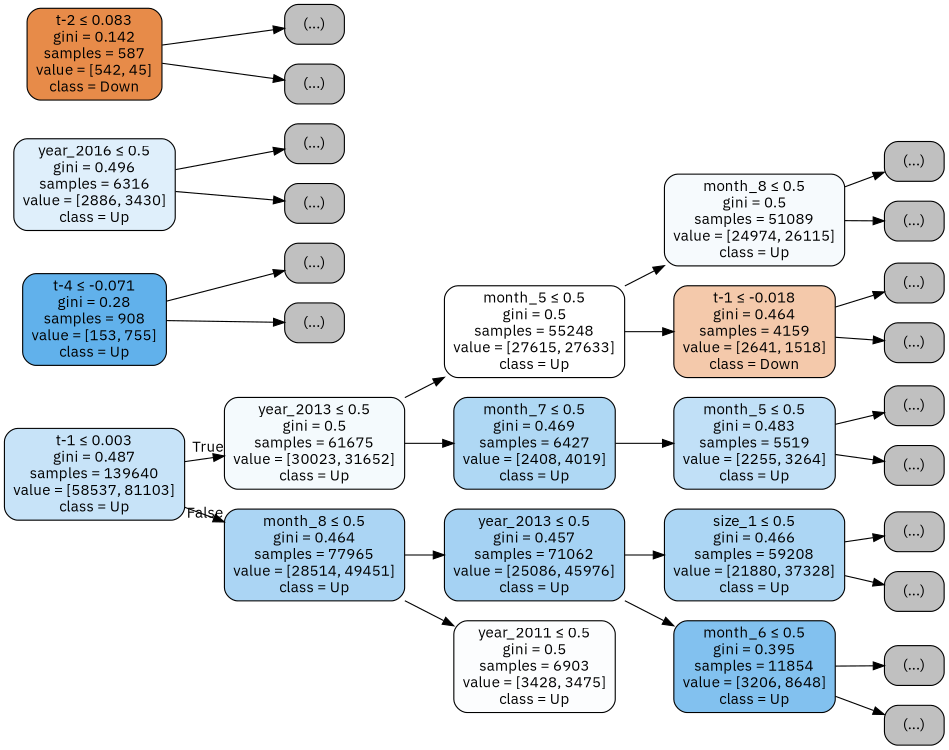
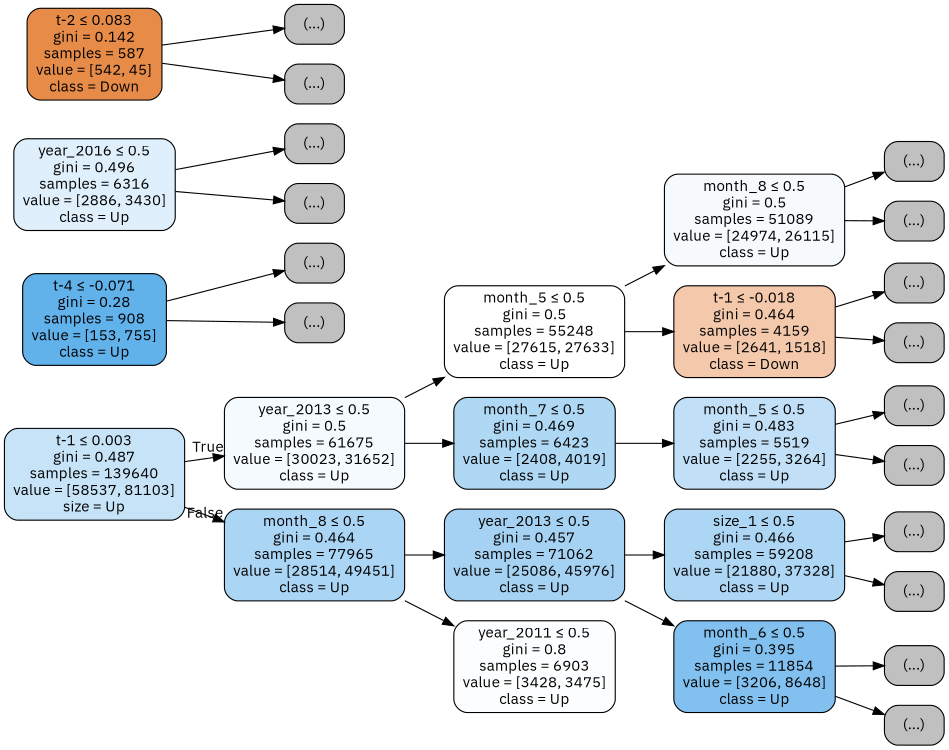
  digraph {
    fontname="IBM Plex Sans"
    rankdir=LR
    node [color=black fillcolor="#C0C0C0" fontname="IBM Plex Sans" shape=box style="filled, rounded"]
    edge [fontname="IBM Plex Sans"]
-   n1 [fillcolor="#399de547" label=<t-1 &le; 0.003<br/>gini = 0.487<br/>samples = 139640<br/>value = [58537, 81103]<br/>class = Up>]
+   n1 [fillcolor="#399de547" label=<t-1 &le; 0.003<br/>gini = 0.487<br/>samples = 139640<br/>value = [58537, 81103]<br/>size = Up>]
    n2 [fillcolor="#399de50d" label=<year_2013 &le; 0.5<br/>gini = 0.5<br/>samples = 61675<br/>value = [30023, 31652]<br/>class = Up>]
    n3 [fillcolor="#399de56c" label=<month_8 &le; 0.5<br/>gini = 0.464<br/>samples = 77965<br/>value = [28514, 49451]<br/>class = Up>]
    n4 [fillcolor="#399de500" label=<month_5 &le; 0.5<br/>gini = 0.5<br/>samples = 55248<br/>value = [27615, 27633]<br/>class = Up>]
-   n5 [fillcolor="#399de566" label=<month_7 &le; 0.5<br/>gini = 0.469<br/>samples = 6427<br/>value = [2408, 4019]<br/>class = Up>]
+   n5 [fillcolor="#399de566" label=<month_7 &le; 0.5<br/>gini = 0.469<br/>samples = 6423<br/>value = [2408, 4019]<br/>class = Up>]
    n6 [fillcolor="#399de574" label=<year_2013 &le; 0.5<br/>gini = 0.457<br/>samples = 71062<br/>value = [25086, 45976]<br/>class = Up>]
-   n7 [fillcolor="#399de503" label=<year_2011 &le; 0.5<br/>gini = 0.5<br/>samples = 6903<br/>value = [3428, 3475]<br/>class = Up>]
+   n7 [fillcolor="#399de503" label=<year_2011 &le; 0.5<br/>gini = 0.8<br/>samples = 6903<br/>value = [3428, 3475]<br/>class = Up>]
    n8 [fillcolor="#399de50b" label=<month_8 &le; 0.5<br/>gini = 0.5<br/>samples = 51089<br/>value = [24974, 26115]<br/>class = Up>]
    n9 [fillcolor="#e581396c" label=<t-1 &le; -0.018<br/>gini = 0.464<br/>samples = 4159<br/>value = [2641, 1518]<br/>class = Down>]
    n10 [fillcolor="#399de54f" label=<month_5 &le; 0.5<br/>gini = 0.483<br/>samples = 5519<br/>value = [2255, 3264]<br/>class = Up>]
    n11 [label="(...)"]
    n12 [label="(...)"]
    n13 [label="(...)"]
    n14 [label="(...)"]
    n15 [label="(...)"]
    n16 [label="(...)"]
    n17 [fillcolor="#399de5cb" label=<t-4 &le; -0.071<br/>gini = 0.28<br/>samples = 908<br/>value = [153, 755]<br/>class = Up>]
    n18 [label="(...)"]
    n19 [label="(...)"]
    n20 [fillcolor="#399de56a" label=<size_1 &le; 0.5<br/>gini = 0.466<br/>samples = 59208<br/>value = [21880, 37328]<br/>class = Up>]
    n21 [fillcolor="#399de5a0" label=<month_6 &le; 0.5<br/>gini = 0.395<br/>samples = 11854<br/>value = [3206, 8648]<br/>class = Up>]
    n22 [label="(...)"]
    n23 [label="(...)"]
    n24 [label="(...)"]
    n25 [label="(...)"]
    n26 [fillcolor="#399de528" label=<year_2016 &le; 0.5<br/>gini = 0.496<br/>samples = 6316<br/>value = [2886, 3430]<br/>class = Up>]
    n27 [label="(...)"]
    n28 [label="(...)"]
    n29 [fillcolor="#e58139ea" label=<t-2 &le; 0.083<br/>gini = 0.142<br/>samples = 587<br/>value = [542, 45]<br/>class = Down>]
    n30 [label="(...)"]
    n31 [label="(...)"]
    n1 -> n2 [headlabel=True labelangle=45 labeldistance=2.5]
    n1 -> n3 [headlabel=False labelangle=-45 labeldistance=2.5]
    n2 -> n4
    n2 -> n5
    n3 -> n6
    n3 -> n7
    n4 -> n8
    n4 -> n9
    n5 -> n10
    n6 -> n20
    n6 -> n21
    n8 -> n11
    n8 -> n12
    n9 -> n13
    n9 -> n14
    n10 -> n15
    n10 -> n16
    n17 -> n18
    n17 -> n19
    n20 -> n22
    n20 -> n23
    n21 -> n24
    n21 -> n25
    n26 -> n27
    n26 -> n28
    n29 -> n30
    n29 -> n31
  }
